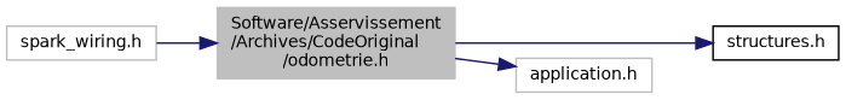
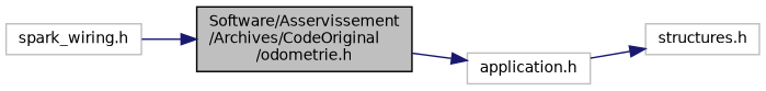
  digraph {
    rankdir=LR
    node [color=black fillcolor=white fontname=Helvetica fontsize=10 shape=record style=filled]
    edge [color=midnightblue fontname=Helvetica fontsize=10 labelfontname=Helvetica labelfontsize=10 style=solid]
-   n1 [color=grey75 fillcolor=grey75 fontcolor=black height=0.2 label="Software/Asservissement\l/Archives/CodeOriginal\l/odometrie.h" width=0.4]
-   n2 [height=0.2 label="structures.h" width=0.4]
+   n1 [fillcolor=grey75 fontcolor=black height=0.2 label="Software/Asservissement\l/Archives/CodeOriginal\l/odometrie.h" width=0.4]
+   n2 [color=grey75 height=0.2 label="structures.h" width=0.4]
    n3 [color=grey75 height=0.2 label="application.h" width=0.4]
    n4 [color=grey75 height=0.2 label="spark_wiring.h" width=0.4]
-   n1 -> n2
+   n3 -> n2
    n1 -> n3
    n4 -> n1
  }
